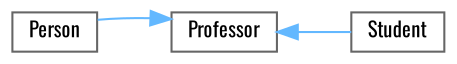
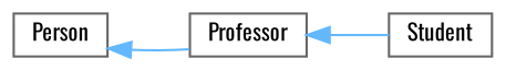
  digraph {
    fontname=Oswald
    rankdir=LR
    node [color=grey40 fillcolor=white fontname=Oswald fontsize=10 shape=box style=filled]
    edge [color=steelblue1 dir=back fontname=Oswald fontsize=10 labelfontname=Helvetica labelfontsize=10 style=solid]
    n1 [height=0.2 label=Person width=0.4]
    n2 [height=0.2 label=Professor width=0.4]
    n3 [height=0.2 label=Student width=0.4]
-   n2 -> n1
+   n1 -> n2
    n2 -> n3
  }
